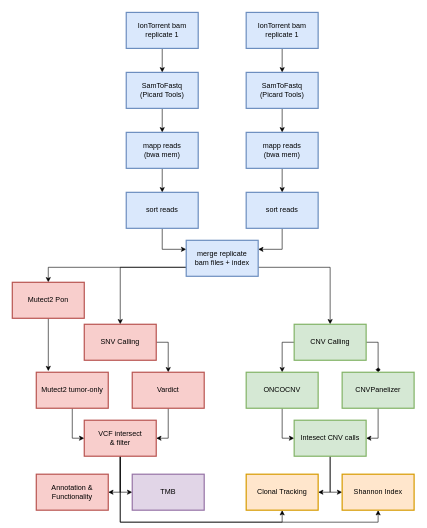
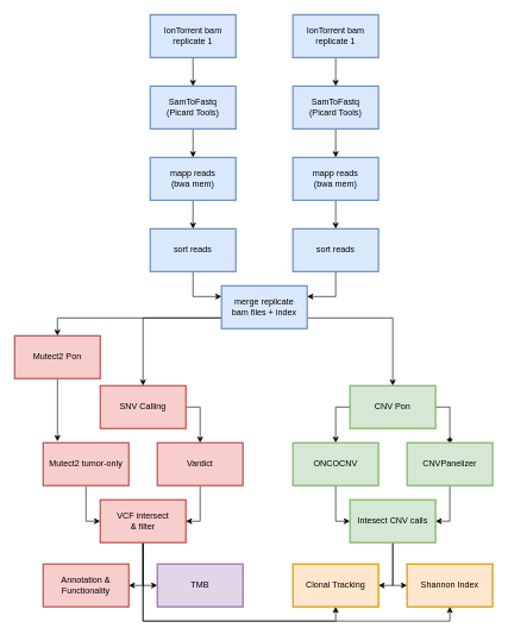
  <mxCell id="0" />
  <mxCell id="1" parent="0" />
  <mxCell id="2" value="" style="edgeStyle=orthogonalEdgeStyle;rounded=0;orthogonalLoop=1;jettySize=auto;html=1;" parent="1" source="3" target="7" edge="1"><mxGeometry relative="1" as="geometry" /></mxCell>
  <mxCell id="3" value="IonTorrent bam replicate 1" style="rounded=0;whiteSpace=wrap;html=1;fillColor=#dae8fc;strokeColor=#6c8ebf;strokeWidth=2;" parent="1" vertex="1"><mxGeometry x="210" y="20" width="120" height="60" as="geometry" /></mxCell>
  <mxCell id="4" value="" style="edgeStyle=orthogonalEdgeStyle;rounded=0;orthogonalLoop=1;jettySize=auto;html=1;" parent="1" source="5" target="9" edge="1"><mxGeometry relative="1" as="geometry" /></mxCell>
  <mxCell id="5" value="IonTorrent bam replicate 1" style="rounded=0;whiteSpace=wrap;html=1;fillColor=#dae8fc;strokeColor=#6c8ebf;strokeWidth=2;" parent="1" vertex="1"><mxGeometry x="410" y="20" width="120" height="60" as="geometry" /></mxCell>
  <mxCell id="6" value="" style="edgeStyle=orthogonalEdgeStyle;rounded=0;orthogonalLoop=1;jettySize=auto;html=1;" parent="1" source="7" target="11" edge="1"><mxGeometry relative="1" as="geometry" /></mxCell>
  <mxCell id="7" value="&lt;div&gt;SamToFastq &lt;br&gt;&lt;/div&gt;&lt;div&gt;(Picard Tools)&lt;/div&gt;" style="rounded=0;whiteSpace=wrap;html=1;fillColor=#dae8fc;strokeColor=#6c8ebf;strokeWidth=2;" parent="1" vertex="1"><mxGeometry x="210" y="120" width="120" height="60" as="geometry" /></mxCell>
  <mxCell id="8" value="" style="edgeStyle=orthogonalEdgeStyle;rounded=0;orthogonalLoop=1;jettySize=auto;html=1;" parent="1" source="9" target="13" edge="1"><mxGeometry relative="1" as="geometry" /></mxCell>
  <mxCell id="9" value="&lt;div&gt;SamToFastq &lt;br&gt;&lt;/div&gt;&lt;div&gt;(Picard Tools)&lt;/div&gt;" style="rounded=0;whiteSpace=wrap;html=1;fillColor=#dae8fc;strokeColor=#6c8ebf;strokeWidth=2;" parent="1" vertex="1"><mxGeometry x="410" y="120" width="120" height="60" as="geometry" /></mxCell>
  <mxCell id="10" value="" style="edgeStyle=orthogonalEdgeStyle;rounded=0;orthogonalLoop=1;jettySize=auto;html=1;" parent="1" source="11" target="15" edge="1"><mxGeometry relative="1" as="geometry" /></mxCell>
  <mxCell id="11" value="&lt;div&gt;mapp reads&lt;/div&gt;&lt;div&gt;(bwa mem)&lt;/div&gt;" style="rounded=0;whiteSpace=wrap;html=1;fillColor=#dae8fc;strokeColor=#6c8ebf;strokeWidth=2;" parent="1" vertex="1"><mxGeometry x="210" y="220" width="120" height="60" as="geometry" /></mxCell>
  <mxCell id="12" value="" style="edgeStyle=orthogonalEdgeStyle;rounded=0;orthogonalLoop=1;jettySize=auto;html=1;" parent="1" source="13" target="17" edge="1"><mxGeometry relative="1" as="geometry" /></mxCell>
  <mxCell id="13" value="&lt;div&gt;mapp reads&lt;/div&gt;&lt;div&gt;(bwa mem)&lt;/div&gt;" style="rounded=0;whiteSpace=wrap;html=1;fillColor=#dae8fc;strokeColor=#6c8ebf;strokeWidth=2;" parent="1" vertex="1"><mxGeometry x="410" y="220" width="120" height="60" as="geometry" /></mxCell>
  <mxCell id="14" style="edgeStyle=orthogonalEdgeStyle;rounded=0;orthogonalLoop=1;jettySize=auto;html=1;entryX=0;entryY=0.25;entryDx=0;entryDy=0;" parent="1" source="15" target="21" edge="1"><mxGeometry relative="1" as="geometry" /></mxCell>
  <mxCell id="15" value="sort reads" style="whiteSpace=wrap;html=1;rounded=0;fillColor=#dae8fc;strokeColor=#6c8ebf;strokeWidth=2;" parent="1" vertex="1"><mxGeometry x="210" y="320" width="120" height="60" as="geometry" /></mxCell>
  <mxCell id="16" style="edgeStyle=orthogonalEdgeStyle;rounded=0;orthogonalLoop=1;jettySize=auto;html=1;entryX=1;entryY=0.25;entryDx=0;entryDy=0;" parent="1" source="17" target="21" edge="1"><mxGeometry relative="1" as="geometry" /></mxCell>
  <mxCell id="17" value="sort reads" style="whiteSpace=wrap;html=1;rounded=0;fillColor=#dae8fc;strokeColor=#6c8ebf;strokeWidth=2;" parent="1" vertex="1"><mxGeometry x="410" y="320" width="120" height="60" as="geometry" /></mxCell>
  <mxCell id="18" style="edgeStyle=orthogonalEdgeStyle;rounded=0;orthogonalLoop=1;jettySize=auto;html=1;exitX=0;exitY=0.75;exitDx=0;exitDy=0;" parent="1" source="21" target="23" edge="1"><mxGeometry relative="1" as="geometry" /></mxCell>
  <mxCell id="19" style="edgeStyle=orthogonalEdgeStyle;rounded=0;orthogonalLoop=1;jettySize=auto;html=1;exitX=0;exitY=0.75;exitDx=0;exitDy=0;entryX=0.5;entryY=0;entryDx=0;entryDy=0;" parent="1" source="21" target="48" edge="1"><mxGeometry relative="1" as="geometry" /></mxCell>
  <mxCell id="20" style="edgeStyle=orthogonalEdgeStyle;rounded=0;orthogonalLoop=1;jettySize=auto;html=1;exitX=1;exitY=0.75;exitDx=0;exitDy=0;entryX=0.5;entryY=0;entryDx=0;entryDy=0;" parent="1" source="21" target="35" edge="1"><mxGeometry relative="1" as="geometry" /></mxCell>
  <mxCell id="21" value="&lt;div&gt;merge replicate &lt;br&gt;&lt;/div&gt;&lt;div&gt;bam files + index&lt;br&gt;&lt;/div&gt;" style="rounded=0;whiteSpace=wrap;html=1;fillColor=#dae8fc;strokeColor=#6c8ebf;strokeWidth=2;" parent="1" vertex="1"><mxGeometry x="310" y="400" width="120" height="60" as="geometry" /></mxCell>
  <mxCell id="22" style="edgeStyle=orthogonalEdgeStyle;rounded=0;orthogonalLoop=1;jettySize=auto;html=1;exitX=1;exitY=0.5;exitDx=0;exitDy=0;entryX=0.5;entryY=0;entryDx=0;entryDy=0;" parent="1" source="23" target="25" edge="1"><mxGeometry relative="1" as="geometry" /></mxCell>
  <mxCell id="23" value="SNV Calling" style="rounded=0;whiteSpace=wrap;html=1;fillColor=#f8cecc;strokeColor=#b85450;strokeWidth=2;" parent="1" vertex="1"><mxGeometry x="140" y="540" width="120" height="60" as="geometry" /></mxCell>
  <mxCell id="24" style="edgeStyle=orthogonalEdgeStyle;rounded=0;orthogonalLoop=1;jettySize=auto;html=1;entryX=1;entryY=0.5;entryDx=0;entryDy=0;" parent="1" source="25" target="32" edge="1"><mxGeometry relative="1" as="geometry" /></mxCell>
  <mxCell id="25" value="Vardict" style="rounded=0;whiteSpace=wrap;html=1;fillColor=#f8cecc;strokeColor=#b85450;strokeWidth=2;" parent="1" vertex="1"><mxGeometry x="220" y="620" width="120" height="60" as="geometry" /></mxCell>
  <mxCell id="26" style="edgeStyle=orthogonalEdgeStyle;rounded=0;orthogonalLoop=1;jettySize=auto;html=1;exitX=0.5;exitY=1;exitDx=0;exitDy=0;entryX=0;entryY=0.5;entryDx=0;entryDy=0;" parent="1" source="27" target="32" edge="1"><mxGeometry relative="1" as="geometry" /></mxCell>
  <mxCell id="27" value="Mutect2 tumor-only" style="rounded=0;whiteSpace=wrap;html=1;fillColor=#f8cecc;strokeColor=#b85450;strokeWidth=2;" parent="1" vertex="1"><mxGeometry x="60" y="620" width="120" height="60" as="geometry" /></mxCell>
  <mxCell id="28" value="" style="edgeStyle=orthogonalEdgeStyle;rounded=0;orthogonalLoop=1;jettySize=auto;html=1;entryX=1;entryY=0.5;entryDx=0;entryDy=0;" parent="1" source="32" target="43" edge="1"><mxGeometry relative="1" as="geometry" /></mxCell>
  <mxCell id="29" style="edgeStyle=orthogonalEdgeStyle;rounded=0;orthogonalLoop=1;jettySize=auto;html=1;entryX=0;entryY=0.5;entryDx=0;entryDy=0;" parent="1" source="32" target="44" edge="1"><mxGeometry relative="1" as="geometry" /></mxCell>
  <mxCell id="30" style="edgeStyle=orthogonalEdgeStyle;rounded=0;orthogonalLoop=1;jettySize=auto;html=1;exitX=0.5;exitY=1;exitDx=0;exitDy=0;entryX=0.5;entryY=1;entryDx=0;entryDy=0;" parent="1" source="32" target="46" edge="1"><mxGeometry relative="1" as="geometry" /></mxCell>
  <mxCell id="31" style="edgeStyle=orthogonalEdgeStyle;rounded=0;orthogonalLoop=1;jettySize=auto;html=1;exitX=0.5;exitY=1;exitDx=0;exitDy=0;entryX=0.5;entryY=1;entryDx=0;entryDy=0;" parent="1" source="32" target="45" edge="1"><mxGeometry relative="1" as="geometry" /></mxCell>
  <mxCell id="32" value="&lt;div&gt;VCF intersect&lt;/div&gt;&lt;div&gt;&amp;amp; filter&lt;br&gt;&lt;/div&gt;" style="rounded=0;whiteSpace=wrap;html=1;fillColor=#f8cecc;strokeColor=#b85450;strokeWidth=2;" parent="1" vertex="1"><mxGeometry x="140" y="700" width="120" height="60" as="geometry" /></mxCell>
  <mxCell id="33" style="edgeStyle=orthogonalEdgeStyle;rounded=0;orthogonalLoop=1;jettySize=auto;html=1;exitX=0;exitY=0.5;exitDx=0;exitDy=0;entryX=0.5;entryY=0;entryDx=0;entryDy=0;" parent="1" source="35" target="37" edge="1"><mxGeometry relative="1" as="geometry" /></mxCell>
  <mxCell id="34" style="edgeStyle=orthogonalEdgeStyle;rounded=0;orthogonalLoop=1;jettySize=auto;html=1;exitX=1;exitY=0.5;exitDx=0;exitDy=0;endArrow=diamond;" parent="1" source="35" target="39" edge="1"><mxGeometry relative="1" as="geometry" /></mxCell>
- <mxCell id="35" value="CNV Calling" style="rounded=0;whiteSpace=wrap;html=1;fillColor=#d5e8d4;strokeColor=#82b366;strokeWidth=2;" parent="1" vertex="1"><mxGeometry x="490" y="540" width="120" height="60" as="geometry" /></mxCell>
+ <mxCell id="35" value="CNV Pon" style="rounded=0;whiteSpace=wrap;html=1;fillColor=#d5e8d4;strokeColor=#82b366;strokeWidth=2;" parent="1" vertex="1"><mxGeometry x="490" y="540" width="120" height="60" as="geometry" /></mxCell>
  <mxCell id="36" style="edgeStyle=orthogonalEdgeStyle;rounded=0;orthogonalLoop=1;jettySize=auto;html=1;exitX=0.5;exitY=1;exitDx=0;exitDy=0;entryX=0;entryY=0.5;entryDx=0;entryDy=0;" parent="1" source="37" target="42" edge="1"><mxGeometry relative="1" as="geometry" /></mxCell>
  <mxCell id="37" value="ONCOCNV" style="rounded=0;whiteSpace=wrap;html=1;fillColor=#d5e8d4;strokeColor=#82b366;strokeWidth=2;" parent="1" vertex="1"><mxGeometry x="410" y="620" width="120" height="60" as="geometry" /></mxCell>
  <mxCell id="38" style="edgeStyle=orthogonalEdgeStyle;rounded=0;orthogonalLoop=1;jettySize=auto;html=1;entryX=1;entryY=0.5;entryDx=0;entryDy=0;" parent="1" source="39" target="42" edge="1"><mxGeometry relative="1" as="geometry" /></mxCell>
  <mxCell id="39" value="CNVPanelizer" style="rounded=0;whiteSpace=wrap;html=1;fillColor=#d5e8d4;strokeColor=#82b366;strokeWidth=2;" parent="1" vertex="1"><mxGeometry x="570" y="620" width="120" height="60" as="geometry" /></mxCell>
  <mxCell id="40" style="edgeStyle=orthogonalEdgeStyle;rounded=0;orthogonalLoop=1;jettySize=auto;html=1;exitX=0.5;exitY=1;exitDx=0;exitDy=0;entryX=1;entryY=0.5;entryDx=0;entryDy=0;" parent="1" source="42" target="46" edge="1"><mxGeometry relative="1" as="geometry" /></mxCell>
  <mxCell id="41" style="edgeStyle=orthogonalEdgeStyle;rounded=0;orthogonalLoop=1;jettySize=auto;html=1;exitX=0.5;exitY=1;exitDx=0;exitDy=0;entryX=0;entryY=0.5;entryDx=0;entryDy=0;" parent="1" source="42" target="45" edge="1"><mxGeometry relative="1" as="geometry" /></mxCell>
  <mxCell id="42" value="Intesect CNV calls" style="rounded=0;whiteSpace=wrap;html=1;fillColor=#d5e8d4;strokeColor=#82b366;strokeWidth=2;" parent="1" vertex="1"><mxGeometry x="490" y="700" width="120" height="60" as="geometry" /></mxCell>
  <mxCell id="43" value="Annotation &amp;amp; Functionality" style="whiteSpace=wrap;html=1;rounded=0;fillColor=#f8cecc;strokeColor=#b85450;strokeWidth=2;" parent="1" vertex="1"><mxGeometry x="60" y="790" width="120" height="60" as="geometry" /></mxCell>
  <mxCell id="44" value="TMB" style="rounded=0;whiteSpace=wrap;html=1;fillColor=#e1d5e7;strokeColor=#9673a6;strokeWidth=2;" parent="1" vertex="1"><mxGeometry x="220" y="790" width="120" height="60" as="geometry" /></mxCell>
  <mxCell id="45" value="Shannon Index" style="rounded=0;whiteSpace=wrap;html=1;fillColor=#ffe6cc;strokeColor=#d79b00;strokeWidth=2;" parent="1" vertex="1"><mxGeometry x="570" y="790" width="120" height="60" as="geometry" /></mxCell>
  <mxCell id="46" value="Clonal Tracking" style="rounded=0;whiteSpace=wrap;html=1;fillColor=#ffe6cc;strokeColor=#d79b00;strokeWidth=2;" parent="1" vertex="1"><mxGeometry x="410" y="790" width="120" height="60" as="geometry" /></mxCell>
  <mxCell id="47" style="edgeStyle=orthogonalEdgeStyle;rounded=0;orthogonalLoop=1;jettySize=auto;html=1;entryX=0.167;entryY=-0.033;entryDx=0;entryDy=0;entryPerimeter=0;" parent="1" source="48" target="27" edge="1"><mxGeometry relative="1" as="geometry" /></mxCell>
  <mxCell id="48" value="Mutect2 Pon" style="rounded=0;whiteSpace=wrap;html=1;fillColor=#f8cecc;strokeColor=#b85450;strokeWidth=2;" parent="1" vertex="1"><mxGeometry x="20" y="470" width="120" height="60" as="geometry" /></mxCell>
